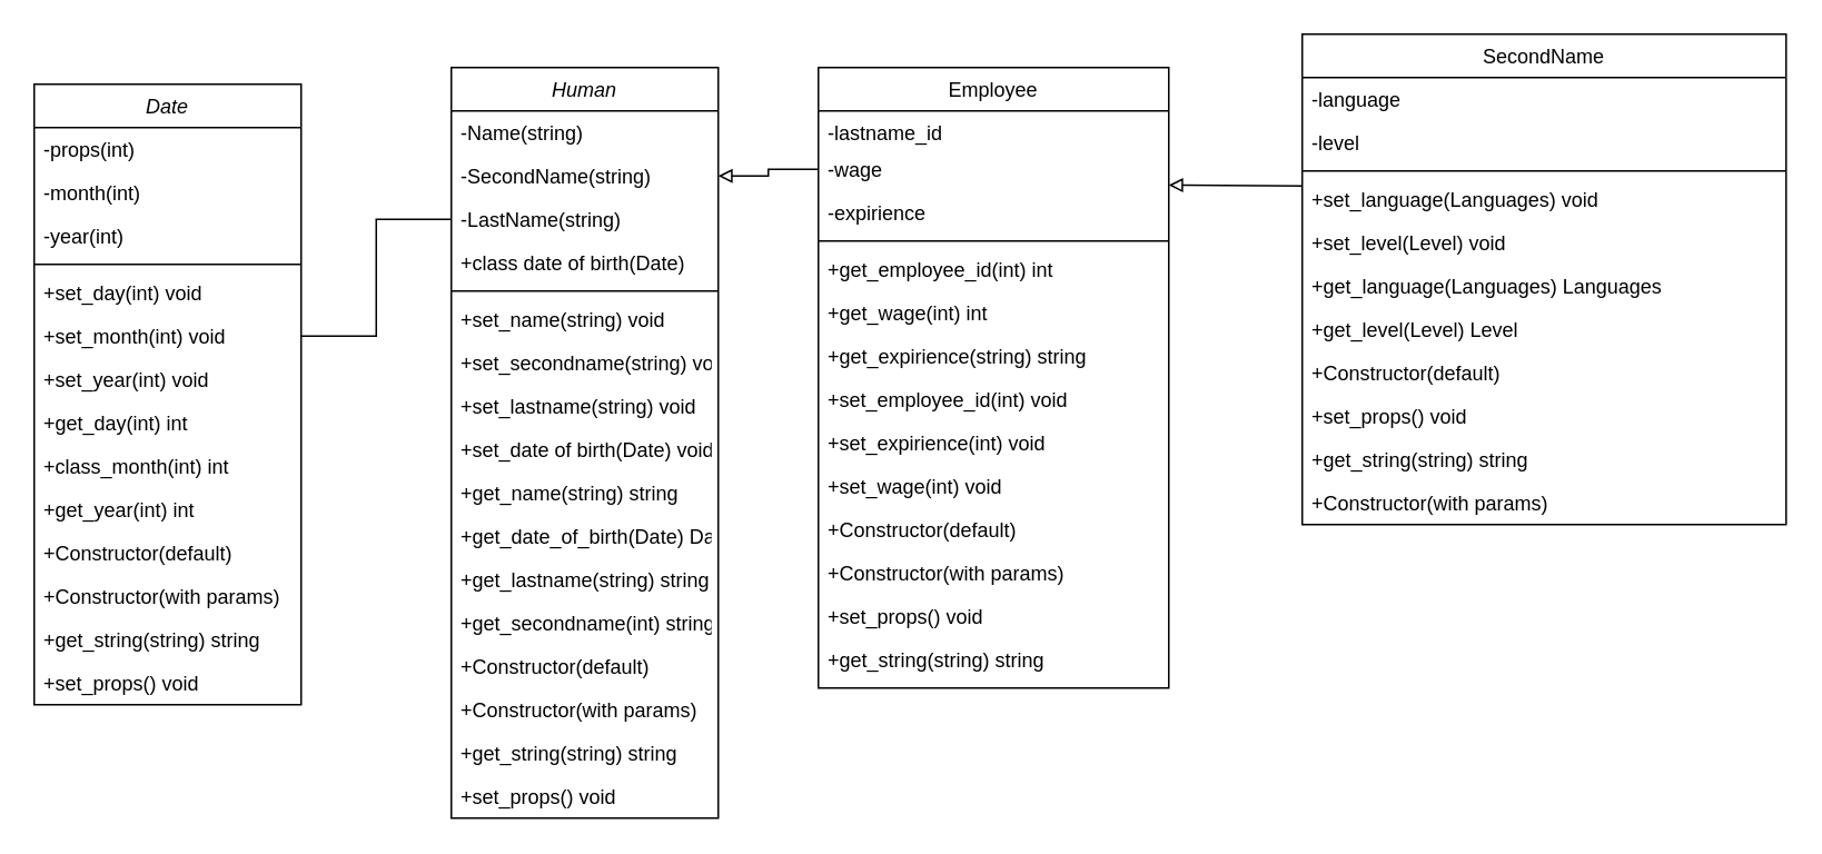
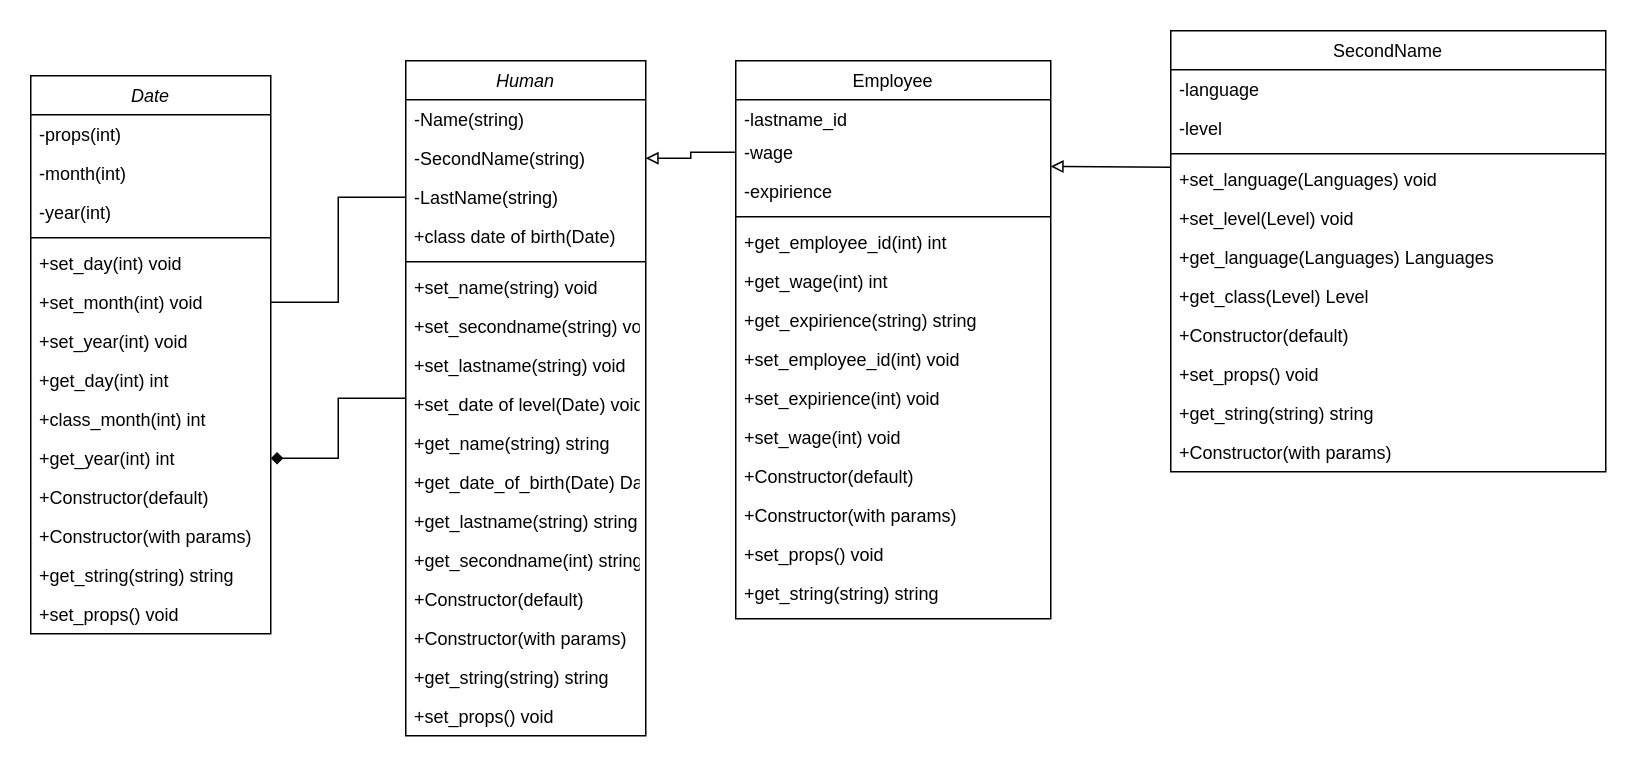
  <mxCell id="0" />
  <mxCell id="1" parent="0" />
+ <mxCell id="2" style="edgeStyle=orthogonalEdgeStyle;rounded=0;orthogonalLoop=1;jettySize=auto;html=1;endArrow=diamond;endFill=1;" edge="1" parent="1" source="3" target="60"><mxGeometry relative="1" as="geometry" /></mxCell>
  <mxCell id="3" value="Human" style="swimlane;fontStyle=2;align=center;verticalAlign=top;childLayout=stackLayout;horizontal=1;startSize=26;horizontalStack=0;resizeParent=1;resizeLast=0;collapsible=1;marginBottom=0;rounded=0;shadow=0;strokeWidth=1;" parent="1" vertex="1"><mxGeometry x="270" y="40" width="160" height="450" as="geometry"><mxRectangle x="230" y="140" width="160" height="26" as="alternateBounds" /></mxGeometry></mxCell>
  <mxCell id="4" value="-Name(string)" style="text;align=left;verticalAlign=top;spacingLeft=4;spacingRight=4;overflow=hidden;rotatable=0;points=[[0,0.5],[1,0.5]];portConstraint=eastwest;" parent="3" vertex="1"><mxGeometry y="26" width="160" height="26" as="geometry" /></mxCell>
  <mxCell id="5" value="-SecondName(string)" style="text;align=left;verticalAlign=top;spacingLeft=4;spacingRight=4;overflow=hidden;rotatable=0;points=[[0,0.5],[1,0.5]];portConstraint=eastwest;rounded=0;shadow=0;html=0;" parent="3" vertex="1"><mxGeometry y="52" width="160" height="26" as="geometry" /></mxCell>
  <mxCell id="6" value="-LastName(string)" style="text;align=left;verticalAlign=top;spacingLeft=4;spacingRight=4;overflow=hidden;rotatable=0;points=[[0,0.5],[1,0.5]];portConstraint=eastwest;rounded=0;shadow=0;html=0;" parent="3" vertex="1"><mxGeometry y="78" width="160" height="26" as="geometry" /></mxCell>
  <mxCell id="7" value="+class date of birth(Date)" style="text;align=left;verticalAlign=top;spacingLeft=4;spacingRight=4;overflow=hidden;rotatable=0;points=[[0,0.5],[1,0.5]];portConstraint=eastwest;rounded=0;shadow=0;html=0;" parent="3" vertex="1"><mxGeometry y="104" width="160" height="26" as="geometry" /></mxCell>
  <mxCell id="8" value="" style="line;html=1;strokeWidth=1;align=left;verticalAlign=middle;spacingTop=-1;spacingLeft=3;spacingRight=3;rotatable=0;labelPosition=right;points=[];portConstraint=eastwest;" parent="3" vertex="1"><mxGeometry y="130" width="160" height="8" as="geometry" /></mxCell>
  <mxCell id="9" value="+set_name(string) void&#10;" style="text;align=left;verticalAlign=top;spacingLeft=4;spacingRight=4;overflow=hidden;rotatable=0;points=[[0,0.5],[1,0.5]];portConstraint=eastwest;" parent="3" vertex="1"><mxGeometry y="138" width="160" height="26" as="geometry" /></mxCell>
  <mxCell id="10" value="+set_secondname(string) void&#10;" style="text;align=left;verticalAlign=top;spacingLeft=4;spacingRight=4;overflow=hidden;rotatable=0;points=[[0,0.5],[1,0.5]];portConstraint=eastwest;" parent="3" vertex="1"><mxGeometry y="164" width="160" height="26" as="geometry" /></mxCell>
  <mxCell id="11" value="+set_lastname(string) void&#10;" style="text;align=left;verticalAlign=top;spacingLeft=4;spacingRight=4;overflow=hidden;rotatable=0;points=[[0,0.5],[1,0.5]];portConstraint=eastwest;" parent="3" vertex="1"><mxGeometry y="190" width="160" height="26" as="geometry" /></mxCell>
- <mxCell id="12" value="+set_date of birth(Date) void&#10;" style="text;align=left;verticalAlign=top;spacingLeft=4;spacingRight=4;overflow=hidden;rotatable=0;points=[[0,0.5],[1,0.5]];portConstraint=eastwest;" parent="3" vertex="1"><mxGeometry y="216" width="160" height="26" as="geometry" /></mxCell>
+ <mxCell id="12" value="+set_date of level(Date) void&#10;" style="text;align=left;verticalAlign=top;spacingLeft=4;spacingRight=4;overflow=hidden;rotatable=0;points=[[0,0.5],[1,0.5]];portConstraint=eastwest;" parent="3" vertex="1"><mxGeometry y="216" width="160" height="26" as="geometry" /></mxCell>
  <mxCell id="13" value="+get_name(string) string&#10;" style="text;align=left;verticalAlign=top;spacingLeft=4;spacingRight=4;overflow=hidden;rotatable=0;points=[[0,0.5],[1,0.5]];portConstraint=eastwest;" parent="3" vertex="1"><mxGeometry y="242" width="160" height="26" as="geometry" /></mxCell>
  <mxCell id="14" value="+get_date_of_birth(Date) Date&#10;" style="text;align=left;verticalAlign=top;spacingLeft=4;spacingRight=4;overflow=hidden;rotatable=0;points=[[0,0.5],[1,0.5]];portConstraint=eastwest;" parent="3" vertex="1"><mxGeometry y="268" width="160" height="26" as="geometry" /></mxCell>
  <mxCell id="15" value="+get_lastname(string) string&#10;" style="text;align=left;verticalAlign=top;spacingLeft=4;spacingRight=4;overflow=hidden;rotatable=0;points=[[0,0.5],[1,0.5]];portConstraint=eastwest;" parent="3" vertex="1"><mxGeometry y="294" width="160" height="26" as="geometry" /></mxCell>
  <mxCell id="16" value="+get_secondname(int) string&#10;" style="text;align=left;verticalAlign=top;spacingLeft=4;spacingRight=4;overflow=hidden;rotatable=0;points=[[0,0.5],[1,0.5]];portConstraint=eastwest;" parent="3" vertex="1"><mxGeometry y="320" width="160" height="26" as="geometry" /></mxCell>
  <mxCell id="17" value="+Constructor(default)" style="text;align=left;verticalAlign=top;spacingLeft=4;spacingRight=4;overflow=hidden;rotatable=0;points=[[0,0.5],[1,0.5]];portConstraint=eastwest;" parent="3" vertex="1"><mxGeometry y="346" width="160" height="26" as="geometry" /></mxCell>
  <mxCell id="18" value="+Constructor(with params)" style="text;align=left;verticalAlign=top;spacingLeft=4;spacingRight=4;overflow=hidden;rotatable=0;points=[[0,0.5],[1,0.5]];portConstraint=eastwest;" parent="3" vertex="1"><mxGeometry y="372" width="160" height="26" as="geometry" /></mxCell>
  <mxCell id="19" value="+get_string(string) string&#10;" style="text;align=left;verticalAlign=top;spacingLeft=4;spacingRight=4;overflow=hidden;rotatable=0;points=[[0,0.5],[1,0.5]];portConstraint=eastwest;" parent="3" vertex="1"><mxGeometry y="398" width="160" height="26" as="geometry" /></mxCell>
  <mxCell id="20" value="+set_props() void&#10;" style="text;align=left;verticalAlign=top;spacingLeft=4;spacingRight=4;overflow=hidden;rotatable=0;points=[[0,0.5],[1,0.5]];portConstraint=eastwest;" parent="3" vertex="1"><mxGeometry y="424" width="160" height="26" as="geometry" /></mxCell>
  <mxCell id="21" value="Employee" style="swimlane;fontStyle=0;align=center;verticalAlign=top;childLayout=stackLayout;horizontal=1;startSize=26;horizontalStack=0;resizeParent=1;resizeLast=0;collapsible=1;marginBottom=0;rounded=0;shadow=0;strokeWidth=1;" parent="1" vertex="1"><mxGeometry x="490" y="40" width="210" height="372" as="geometry"><mxRectangle x="550" y="140" width="160" height="26" as="alternateBounds" /></mxGeometry></mxCell>
  <mxCell id="22" value="-lastname_id" style="text;align=left;verticalAlign=top;spacingLeft=4;spacingRight=4;overflow=hidden;rotatable=0;points=[[0,0.5],[1,0.5]];portConstraint=eastwest;" parent="21" vertex="1"><mxGeometry y="26" width="210" height="22" as="geometry" /></mxCell>
  <mxCell id="23" value="-wage" style="text;align=left;verticalAlign=top;spacingLeft=4;spacingRight=4;overflow=hidden;rotatable=0;points=[[0,0.5],[1,0.5]];portConstraint=eastwest;rounded=0;shadow=0;html=0;" parent="21" vertex="1"><mxGeometry y="48" width="210" height="26" as="geometry" /></mxCell>
  <mxCell id="24" value="-expirience" style="text;align=left;verticalAlign=top;spacingLeft=4;spacingRight=4;overflow=hidden;rotatable=0;points=[[0,0.5],[1,0.5]];portConstraint=eastwest;rounded=0;shadow=0;html=0;" parent="21" vertex="1"><mxGeometry y="74" width="210" height="26" as="geometry" /></mxCell>
  <mxCell id="25" value="" style="line;html=1;strokeWidth=1;align=left;verticalAlign=middle;spacingTop=-1;spacingLeft=3;spacingRight=3;rotatable=0;labelPosition=right;points=[];portConstraint=eastwest;" parent="21" vertex="1"><mxGeometry y="100" width="210" height="8" as="geometry" /></mxCell>
  <mxCell id="26" value="+get_employee_id(int) int&#10;" style="text;align=left;verticalAlign=top;spacingLeft=4;spacingRight=4;overflow=hidden;rotatable=0;points=[[0,0.5],[1,0.5]];portConstraint=eastwest;" parent="21" vertex="1"><mxGeometry y="108" width="210" height="26" as="geometry" /></mxCell>
  <mxCell id="27" value="+get_wage(int) int&#10;" style="text;align=left;verticalAlign=top;spacingLeft=4;spacingRight=4;overflow=hidden;rotatable=0;points=[[0,0.5],[1,0.5]];portConstraint=eastwest;" parent="21" vertex="1"><mxGeometry y="134" width="210" height="26" as="geometry" /></mxCell>
  <mxCell id="28" value="+get_expirience(string) string&#10;" style="text;align=left;verticalAlign=top;spacingLeft=4;spacingRight=4;overflow=hidden;rotatable=0;points=[[0,0.5],[1,0.5]];portConstraint=eastwest;" parent="21" vertex="1"><mxGeometry y="160" width="210" height="26" as="geometry" /></mxCell>
  <mxCell id="29" value="+set_employee_id(int) void&#10;" style="text;align=left;verticalAlign=top;spacingLeft=4;spacingRight=4;overflow=hidden;rotatable=0;points=[[0,0.5],[1,0.5]];portConstraint=eastwest;" parent="21" vertex="1"><mxGeometry y="186" width="210" height="26" as="geometry" /></mxCell>
  <mxCell id="30" value="+set_expirience(int) void&#10;" style="text;align=left;verticalAlign=top;spacingLeft=4;spacingRight=4;overflow=hidden;rotatable=0;points=[[0,0.5],[1,0.5]];portConstraint=eastwest;" parent="21" vertex="1"><mxGeometry y="212" width="210" height="26" as="geometry" /></mxCell>
  <mxCell id="31" value="+set_wage(int) void&#10;" style="text;align=left;verticalAlign=top;spacingLeft=4;spacingRight=4;overflow=hidden;rotatable=0;points=[[0,0.5],[1,0.5]];portConstraint=eastwest;" parent="21" vertex="1"><mxGeometry y="238" width="210" height="26" as="geometry" /></mxCell>
  <mxCell id="32" value="+Constructor(default)" style="text;align=left;verticalAlign=top;spacingLeft=4;spacingRight=4;overflow=hidden;rotatable=0;points=[[0,0.5],[1,0.5]];portConstraint=eastwest;" parent="21" vertex="1"><mxGeometry y="264" width="210" height="26" as="geometry" /></mxCell>
  <mxCell id="33" value="+Constructor(with params)" style="text;align=left;verticalAlign=top;spacingLeft=4;spacingRight=4;overflow=hidden;rotatable=0;points=[[0,0.5],[1,0.5]];portConstraint=eastwest;" parent="21" vertex="1"><mxGeometry y="290" width="210" height="26" as="geometry" /></mxCell>
  <mxCell id="34" value="+set_props() void&#10;" style="text;align=left;verticalAlign=top;spacingLeft=4;spacingRight=4;overflow=hidden;rotatable=0;points=[[0,0.5],[1,0.5]];portConstraint=eastwest;" parent="21" vertex="1"><mxGeometry y="316" width="210" height="26" as="geometry" /></mxCell>
  <mxCell id="35" value="+get_string(string) string&#10;" style="text;align=left;verticalAlign=top;spacingLeft=4;spacingRight=4;overflow=hidden;rotatable=0;points=[[0,0.5],[1,0.5]];portConstraint=eastwest;" parent="21" vertex="1"><mxGeometry y="342" width="210" height="26" as="geometry" /></mxCell>
  <mxCell id="36" value="SecondName" style="swimlane;fontStyle=0;align=center;verticalAlign=top;childLayout=stackLayout;horizontal=1;startSize=26;horizontalStack=0;resizeParent=1;resizeLast=0;collapsible=1;marginBottom=0;rounded=0;shadow=0;strokeWidth=1;" parent="1" vertex="1"><mxGeometry x="780" y="20" width="290" height="294" as="geometry"><mxRectangle x="550" y="140" width="160" height="26" as="alternateBounds" /></mxGeometry></mxCell>
  <mxCell id="37" value="-language" style="text;align=left;verticalAlign=top;spacingLeft=4;spacingRight=4;overflow=hidden;rotatable=0;points=[[0,0.5],[1,0.5]];portConstraint=eastwest;" parent="36" vertex="1"><mxGeometry y="26" width="290" height="26" as="geometry" /></mxCell>
  <mxCell id="38" value="-level" style="text;align=left;verticalAlign=top;spacingLeft=4;spacingRight=4;overflow=hidden;rotatable=0;points=[[0,0.5],[1,0.5]];portConstraint=eastwest;rounded=0;shadow=0;html=0;" parent="36" vertex="1"><mxGeometry y="52" width="290" height="26" as="geometry" /></mxCell>
  <mxCell id="39" value="" style="line;html=1;strokeWidth=1;align=left;verticalAlign=middle;spacingTop=-1;spacingLeft=3;spacingRight=3;rotatable=0;labelPosition=right;points=[];portConstraint=eastwest;" parent="36" vertex="1"><mxGeometry y="78" width="290" height="8" as="geometry" /></mxCell>
  <mxCell id="40" value="+set_language(Languages) void&#10;" style="text;align=left;verticalAlign=top;spacingLeft=4;spacingRight=4;overflow=hidden;rotatable=0;points=[[0,0.5],[1,0.5]];portConstraint=eastwest;" parent="36" vertex="1"><mxGeometry y="86" width="290" height="26" as="geometry" /></mxCell>
  <mxCell id="41" value="+set_level(Level) void&#10;" style="text;align=left;verticalAlign=top;spacingLeft=4;spacingRight=4;overflow=hidden;rotatable=0;points=[[0,0.5],[1,0.5]];portConstraint=eastwest;" parent="36" vertex="1"><mxGeometry y="112" width="290" height="26" as="geometry" /></mxCell>
  <mxCell id="42" value="+get_language(Languages) Languages&#10;" style="text;align=left;verticalAlign=top;spacingLeft=4;spacingRight=4;overflow=hidden;rotatable=0;points=[[0,0.5],[1,0.5]];portConstraint=eastwest;" parent="36" vertex="1"><mxGeometry y="138" width="290" height="26" as="geometry" /></mxCell>
- <mxCell id="43" value="+get_level(Level) Level&#10;" style="text;align=left;verticalAlign=top;spacingLeft=4;spacingRight=4;overflow=hidden;rotatable=0;points=[[0,0.5],[1,0.5]];portConstraint=eastwest;" parent="36" vertex="1"><mxGeometry y="164" width="290" height="26" as="geometry" /></mxCell>
+ <mxCell id="43" value="+get_class(Level) Level&#10;" style="text;align=left;verticalAlign=top;spacingLeft=4;spacingRight=4;overflow=hidden;rotatable=0;points=[[0,0.5],[1,0.5]];portConstraint=eastwest;" parent="36" vertex="1"><mxGeometry y="164" width="290" height="26" as="geometry" /></mxCell>
  <mxCell id="44" value="+Constructor(default)" style="text;align=left;verticalAlign=top;spacingLeft=4;spacingRight=4;overflow=hidden;rotatable=0;points=[[0,0.5],[1,0.5]];portConstraint=eastwest;" parent="36" vertex="1"><mxGeometry y="190" width="290" height="26" as="geometry" /></mxCell>
  <mxCell id="45" value="+set_props() void&#10;" style="text;align=left;verticalAlign=top;spacingLeft=4;spacingRight=4;overflow=hidden;rotatable=0;points=[[0,0.5],[1,0.5]];portConstraint=eastwest;" parent="36" vertex="1"><mxGeometry y="216" width="290" height="26" as="geometry" /></mxCell>
  <mxCell id="46" value="+get_string(string) string&#10;" style="text;align=left;verticalAlign=top;spacingLeft=4;spacingRight=4;overflow=hidden;rotatable=0;points=[[0,0.5],[1,0.5]];portConstraint=eastwest;" parent="36" vertex="1"><mxGeometry y="242" width="290" height="26" as="geometry" /></mxCell>
  <mxCell id="47" value="+Constructor(with params)" style="text;align=left;verticalAlign=top;spacingLeft=4;spacingRight=4;overflow=hidden;rotatable=0;points=[[0,0.5],[1,0.5]];portConstraint=eastwest;" parent="36" vertex="1"><mxGeometry y="268" width="290" height="26" as="geometry" /></mxCell>
  <mxCell id="48" style="edgeStyle=orthogonalEdgeStyle;rounded=0;orthogonalLoop=1;jettySize=auto;html=1;exitX=0;exitY=0.5;exitDx=0;exitDy=0;entryX=1;entryY=0.5;entryDx=0;entryDy=0;endArrow=block;endFill=0;" parent="1" source="23" target="5" edge="1"><mxGeometry relative="1" as="geometry"><mxPoint x="440" y="60" as="targetPoint" /></mxGeometry></mxCell>
  <mxCell id="49" value="" style="endArrow=block;shadow=0;strokeWidth=1;rounded=0;endFill=0;edgeStyle=elbowEdgeStyle;elbow=vertical;exitX=0;exitY=0.5;exitDx=0;exitDy=0;" parent="1" edge="1"><mxGeometry x="0.5" y="41" relative="1" as="geometry"><mxPoint x="780" y="111" as="sourcePoint" /><mxPoint x="700" y="111" as="targetPoint" /><mxPoint x="-40" y="32" as="offset" /><Array as="points"><mxPoint x="800" y="110.5" /></Array></mxGeometry></mxCell>
  <mxCell id="50" value="Date" style="swimlane;fontStyle=2;align=center;verticalAlign=top;childLayout=stackLayout;horizontal=1;startSize=26;horizontalStack=0;resizeParent=1;resizeLast=0;collapsible=1;marginBottom=0;rounded=0;shadow=0;strokeWidth=1;" vertex="1" parent="1"><mxGeometry x="20" y="50" width="160" height="372" as="geometry"><mxRectangle x="230" y="140" width="160" height="26" as="alternateBounds" /></mxGeometry></mxCell>
  <mxCell id="51" value="-props(int)" style="text;align=left;verticalAlign=top;spacingLeft=4;spacingRight=4;overflow=hidden;rotatable=0;points=[[0,0.5],[1,0.5]];portConstraint=eastwest;" vertex="1" parent="50"><mxGeometry y="26" width="160" height="26" as="geometry" /></mxCell>
  <mxCell id="52" value="-month(int)" style="text;align=left;verticalAlign=top;spacingLeft=4;spacingRight=4;overflow=hidden;rotatable=0;points=[[0,0.5],[1,0.5]];portConstraint=eastwest;rounded=0;shadow=0;html=0;" vertex="1" parent="50"><mxGeometry y="52" width="160" height="26" as="geometry" /></mxCell>
  <mxCell id="53" value="-year(int)" style="text;align=left;verticalAlign=top;spacingLeft=4;spacingRight=4;overflow=hidden;rotatable=0;points=[[0,0.5],[1,0.5]];portConstraint=eastwest;rounded=0;shadow=0;html=0;" vertex="1" parent="50"><mxGeometry y="78" width="160" height="26" as="geometry" /></mxCell>
  <mxCell id="54" value="" style="line;html=1;strokeWidth=1;align=left;verticalAlign=middle;spacingTop=-1;spacingLeft=3;spacingRight=3;rotatable=0;labelPosition=right;points=[];portConstraint=eastwest;" vertex="1" parent="50"><mxGeometry y="104" width="160" height="8" as="geometry" /></mxCell>
  <mxCell id="55" value="+set_day(int) void&#10;" style="text;align=left;verticalAlign=top;spacingLeft=4;spacingRight=4;overflow=hidden;rotatable=0;points=[[0,0.5],[1,0.5]];portConstraint=eastwest;" vertex="1" parent="50"><mxGeometry y="112" width="160" height="26" as="geometry" /></mxCell>
  <mxCell id="56" value="+set_month(int) void&#10;" style="text;align=left;verticalAlign=top;spacingLeft=4;spacingRight=4;overflow=hidden;rotatable=0;points=[[0,0.5],[1,0.5]];portConstraint=eastwest;" vertex="1" parent="50"><mxGeometry y="138" width="160" height="26" as="geometry" /></mxCell>
  <mxCell id="57" value="+set_year(int) void&#10;" style="text;align=left;verticalAlign=top;spacingLeft=4;spacingRight=4;overflow=hidden;rotatable=0;points=[[0,0.5],[1,0.5]];portConstraint=eastwest;" vertex="1" parent="50"><mxGeometry y="164" width="160" height="26" as="geometry" /></mxCell>
  <mxCell id="58" value="+get_day(int) int&#10;" style="text;align=left;verticalAlign=top;spacingLeft=4;spacingRight=4;overflow=hidden;rotatable=0;points=[[0,0.5],[1,0.5]];portConstraint=eastwest;" vertex="1" parent="50"><mxGeometry y="190" width="160" height="26" as="geometry" /></mxCell>
  <mxCell id="59" value="+class_month(int) int&#10;" style="text;align=left;verticalAlign=top;spacingLeft=4;spacingRight=4;overflow=hidden;rotatable=0;points=[[0,0.5],[1,0.5]];portConstraint=eastwest;" vertex="1" parent="50"><mxGeometry y="216" width="160" height="26" as="geometry" /></mxCell>
  <mxCell id="60" value="+get_year(int) int&#10;" style="text;align=left;verticalAlign=top;spacingLeft=4;spacingRight=4;overflow=hidden;rotatable=0;points=[[0,0.5],[1,0.5]];portConstraint=eastwest;" vertex="1" parent="50"><mxGeometry y="242" width="160" height="26" as="geometry" /></mxCell>
  <mxCell id="61" value="+Constructor(default)" style="text;align=left;verticalAlign=top;spacingLeft=4;spacingRight=4;overflow=hidden;rotatable=0;points=[[0,0.5],[1,0.5]];portConstraint=eastwest;" vertex="1" parent="50"><mxGeometry y="268" width="160" height="26" as="geometry" /></mxCell>
  <mxCell id="62" value="+Constructor(with params)" style="text;align=left;verticalAlign=top;spacingLeft=4;spacingRight=4;overflow=hidden;rotatable=0;points=[[0,0.5],[1,0.5]];portConstraint=eastwest;" vertex="1" parent="50"><mxGeometry y="294" width="160" height="26" as="geometry" /></mxCell>
  <mxCell id="63" value="+get_string(string) string&#10;" style="text;align=left;verticalAlign=top;spacingLeft=4;spacingRight=4;overflow=hidden;rotatable=0;points=[[0,0.5],[1,0.5]];portConstraint=eastwest;" vertex="1" parent="50"><mxGeometry y="320" width="160" height="26" as="geometry" /></mxCell>
  <mxCell id="64" value="+set_props() void&#10;" style="text;align=left;verticalAlign=top;spacingLeft=4;spacingRight=4;overflow=hidden;rotatable=0;points=[[0,0.5],[1,0.5]];portConstraint=eastwest;" vertex="1" parent="50"><mxGeometry y="346" width="160" height="26" as="geometry" /></mxCell>
  <mxCell id="65" value="" style="edgeStyle=orthogonalEdgeStyle;rounded=0;orthogonalLoop=1;jettySize=auto;html=1;endArrow=none;" edge="1" parent="1" source="6" target="56"><mxGeometry relative="1" as="geometry" /></mxCell>
